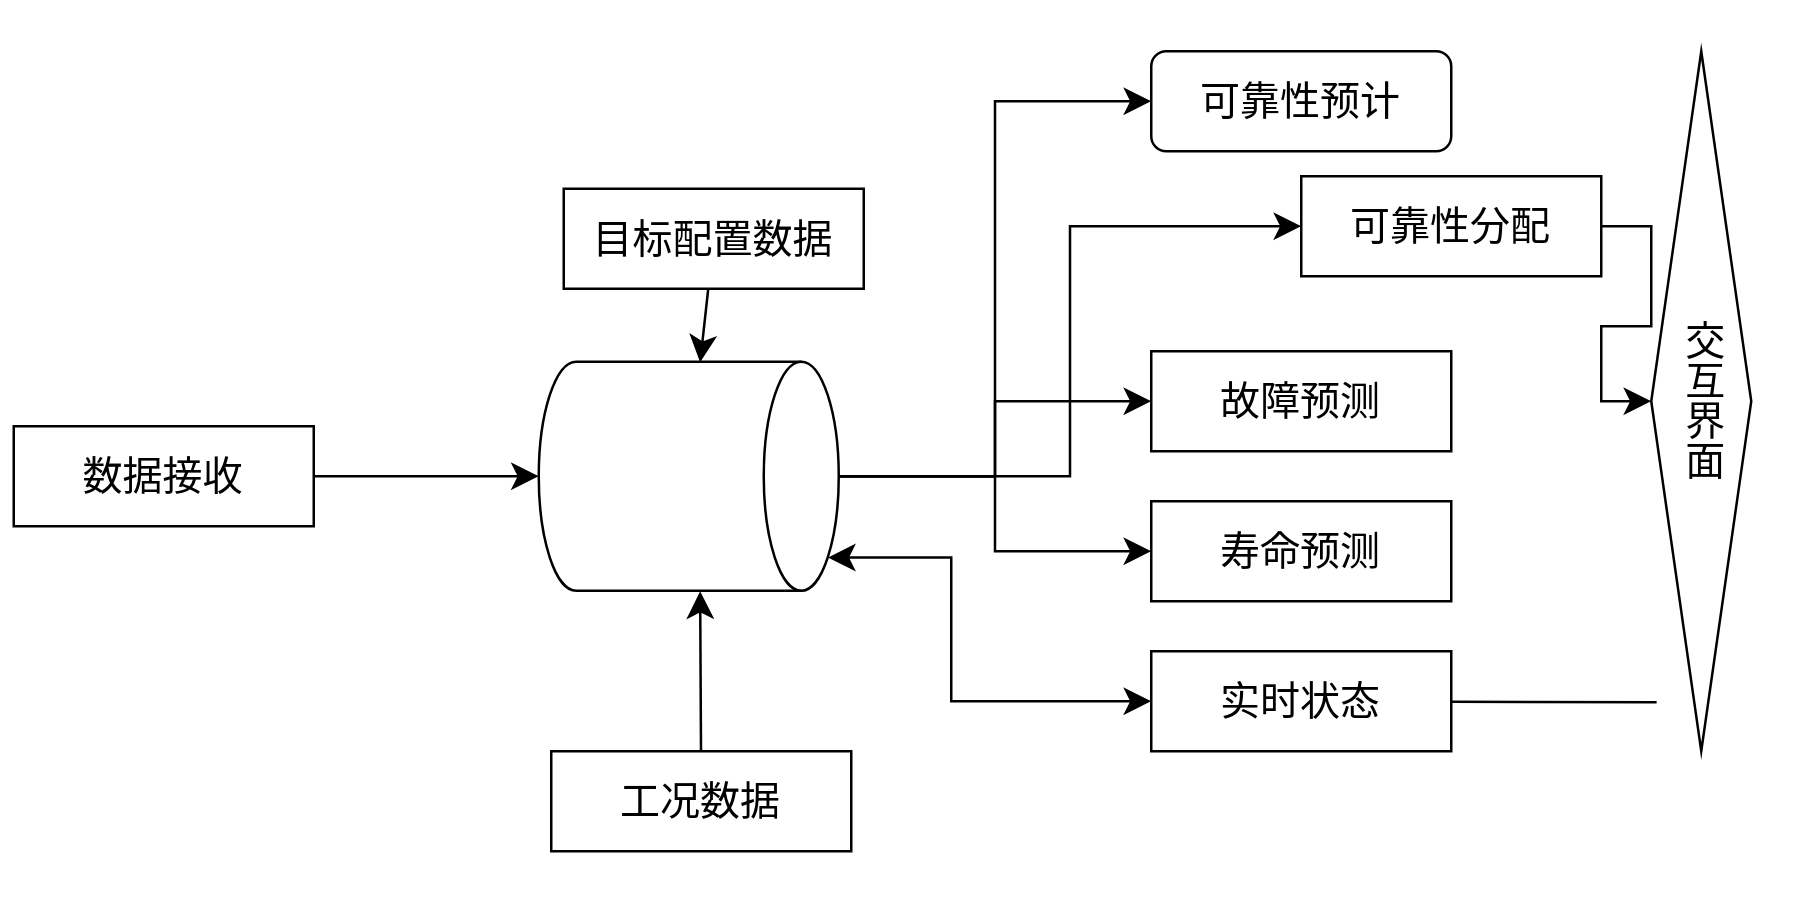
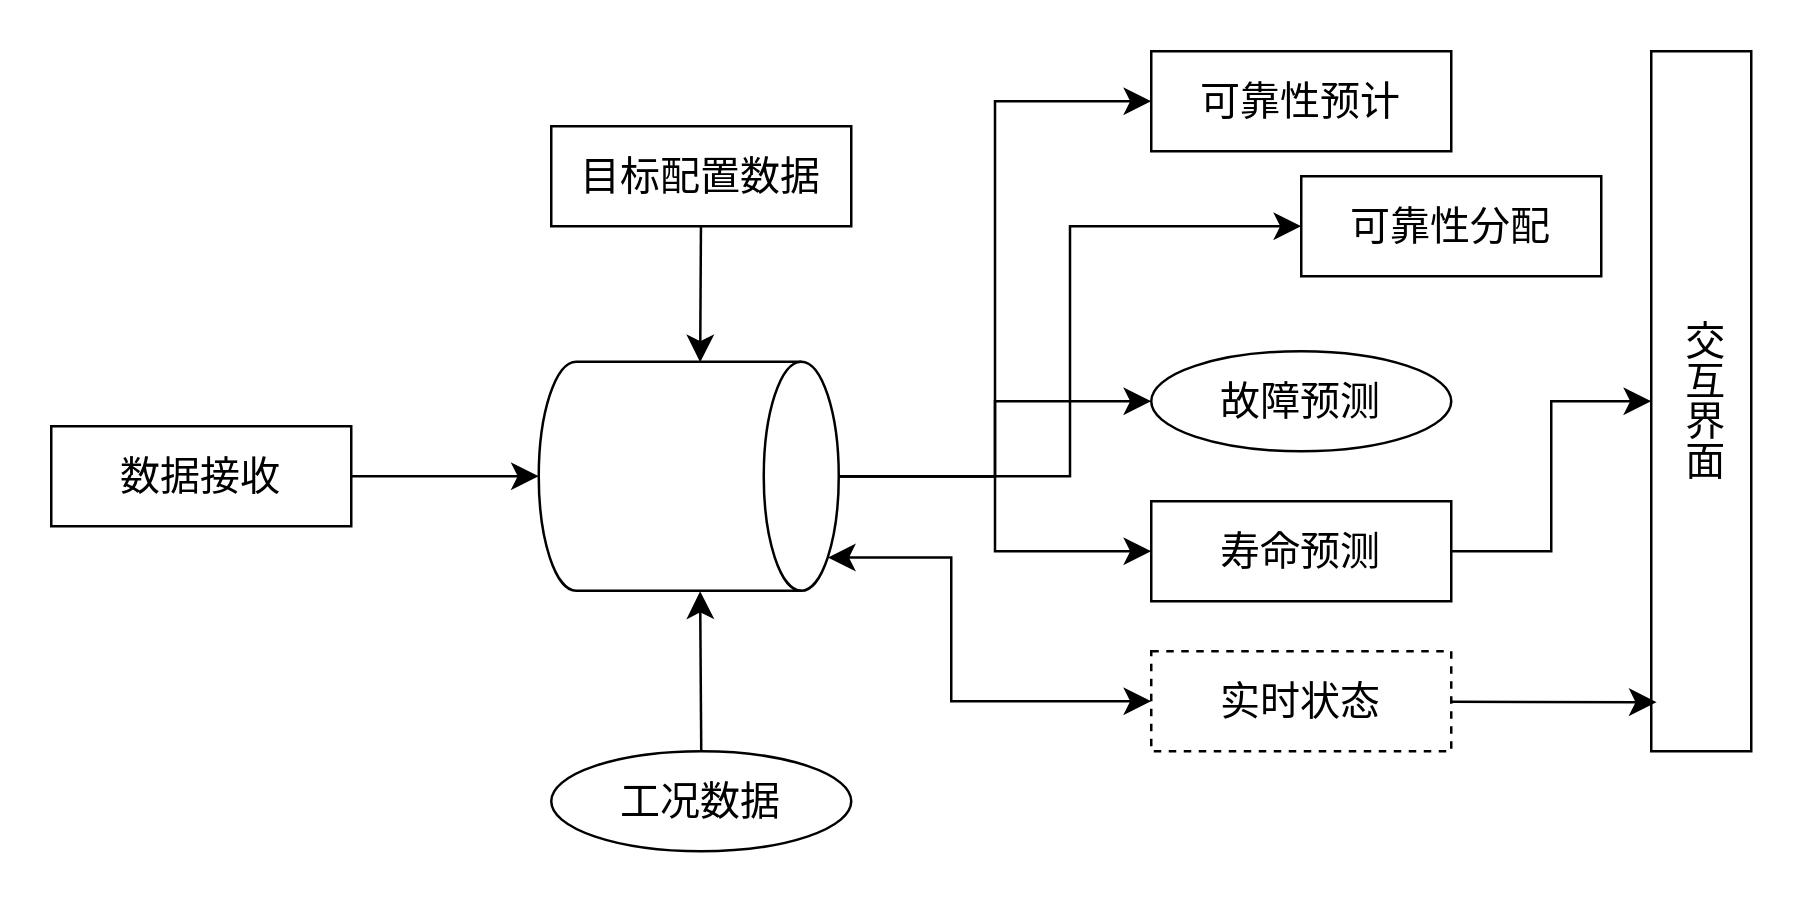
  <mxCell id="0" />
  <mxCell id="1" parent="0" />
- <mxCell id="2" value="数据接收" style="rounded=0;whiteSpace=wrap;html=1;fontSize=16;" vertex="1" parent="1"><mxGeometry x="5" y="170" width="120" height="40" as="geometry" /></mxCell>
- <mxCell id="3" value="目标配置数据" style="rounded=0;whiteSpace=wrap;html=1;fontSize=16;" vertex="1" parent="1"><mxGeometry x="225" y="75" width="120" height="40" as="geometry" /></mxCell>
- <mxCell id="4" value="工况数据" style="rounded=0;whiteSpace=wrap;html=1;fontSize=16;" vertex="1" parent="1"><mxGeometry x="220" y="300" width="120" height="40" as="geometry" /></mxCell>
+ <mxCell id="2" value="数据接收" style="rounded=0;whiteSpace=wrap;html=1;fontSize=16;" vertex="1" parent="1"><mxGeometry x="20" y="170" width="120" height="40" as="geometry" /></mxCell>
+ <mxCell id="3" value="目标配置数据" style="rounded=0;whiteSpace=wrap;html=1;fontSize=16;" vertex="1" parent="1"><mxGeometry x="220" y="50" width="120" height="40" as="geometry" /></mxCell>
+ <mxCell id="4" value="工况数据" style="ellipse;whiteSpace=wrap;html=1;fontSize=16;" vertex="1" parent="1"><mxGeometry x="220" y="300" width="120" height="40" as="geometry" /></mxCell>
  <mxCell id="5" value="" style="group;fontSize=16;" vertex="1" connectable="0" parent="1"><mxGeometry x="220" y="140" width="110" height="100" as="geometry" /></mxCell>
  <mxCell id="6" value="" style="shape=cylinder3;whiteSpace=wrap;html=1;boundedLbl=1;backgroundOutline=1;size=15;rotation=90;fontSize=16;" vertex="1" parent="5"><mxGeometry x="9.167" y="-10" width="91.667" height="120" as="geometry" /></mxCell>
- <mxCell id="7" value="可靠性预计" style="whiteSpace=wrap;html=1;fontSize=16;rounded=1;" vertex="1" parent="1"><mxGeometry x="460" y="20" width="120" height="40" as="geometry" /></mxCell>
- <mxCell id="8" style="edgeStyle=orthogonalEdgeStyle;rounded=0;orthogonalLoop=1;jettySize=auto;html=1;entryX=0;entryY=0.5;entryDx=0;entryDy=0;fontSize=16;startSize=8;endSize=8;" edge="1" parent="1" source="9" target="14"><mxGeometry relative="1" as="geometry" /></mxCell>
+ <mxCell id="7" value="可靠性预计" style="rounded=0;whiteSpace=wrap;html=1;fontSize=16;" vertex="1" parent="1"><mxGeometry x="460" y="20" width="120" height="40" as="geometry" /></mxCell>
  <mxCell id="9" value="可靠性分配" style="rounded=0;whiteSpace=wrap;html=1;fontSize=16;" vertex="1" parent="1"><mxGeometry x="520" y="70" width="120" height="40" as="geometry" /></mxCell>
- <mxCell id="10" value="故障预测" style="rounded=0;whiteSpace=wrap;html=1;fontSize=16;" vertex="1" parent="1"><mxGeometry x="460" y="140" width="120" height="40" as="geometry" /></mxCell>
+ <mxCell id="10" value="故障预测" style="ellipse;whiteSpace=wrap;html=1;fontSize=16;" vertex="1" parent="1"><mxGeometry x="460" y="140" width="120" height="40" as="geometry" /></mxCell>
+ <mxCell id="11" style="edgeStyle=orthogonalEdgeStyle;rounded=0;orthogonalLoop=1;jettySize=auto;html=1;entryX=0;entryY=0.5;entryDx=0;entryDy=0;fontSize=16;startSize=8;endSize=8;" edge="1" parent="1" source="12" target="14"><mxGeometry relative="1" as="geometry" /></mxCell>
  <mxCell id="12" value="寿命预测" style="rounded=0;whiteSpace=wrap;html=1;fontSize=16;" vertex="1" parent="1"><mxGeometry x="460" y="200" width="120" height="40" as="geometry" /></mxCell>
- <mxCell id="13" value="实时状态" style="rounded=0;whiteSpace=wrap;html=1;fontSize=16;" vertex="1" parent="1"><mxGeometry x="460" y="260" width="120" height="40" as="geometry" /></mxCell>
- <mxCell id="14" value="交互界面" style="rhombus;whiteSpace=wrap;html=1;textDirection=vertical-lr;fontSize=16;" vertex="1" parent="1"><mxGeometry x="660" y="20" width="40" height="280" as="geometry" /></mxCell>
+ <mxCell id="13" value="实时状态" style="rounded=0;whiteSpace=wrap;html=1;fontSize=16;dashed=1;" vertex="1" parent="1"><mxGeometry x="460" y="260" width="120" height="40" as="geometry" /></mxCell>
+ <mxCell id="14" value="交互界面" style="rounded=0;whiteSpace=wrap;html=1;textDirection=vertical-lr;fontSize=16;" vertex="1" parent="1"><mxGeometry x="660" y="20" width="40" height="280" as="geometry" /></mxCell>
  <mxCell id="15" style="edgeStyle=none;curved=1;rounded=0;orthogonalLoop=1;jettySize=auto;html=1;entryX=0.5;entryY=1;entryDx=0;entryDy=0;entryPerimeter=0;fontSize=16;startSize=8;endSize=8;" edge="1" parent="1" source="2" target="6"><mxGeometry relative="1" as="geometry" /></mxCell>
  <mxCell id="16" style="edgeStyle=none;curved=1;rounded=0;orthogonalLoop=1;jettySize=auto;html=1;entryX=0.003;entryY=0.462;entryDx=0;entryDy=0;entryPerimeter=0;fontSize=16;startSize=8;endSize=8;" edge="1" parent="1" source="3" target="6"><mxGeometry relative="1" as="geometry" /></mxCell>
  <mxCell id="17" style="edgeStyle=none;curved=1;rounded=0;orthogonalLoop=1;jettySize=auto;html=1;entryX=1.002;entryY=0.462;entryDx=0;entryDy=0;entryPerimeter=0;fontSize=16;startSize=8;endSize=8;" edge="1" parent="1" source="4" target="6"><mxGeometry relative="1" as="geometry" /></mxCell>
  <mxCell id="18" style="edgeStyle=orthogonalEdgeStyle;rounded=0;orthogonalLoop=1;jettySize=auto;html=1;entryX=0;entryY=0.5;entryDx=0;entryDy=0;fontSize=16;startSize=8;endSize=8;" edge="1" parent="1" source="6" target="7"><mxGeometry relative="1" as="geometry" /></mxCell>
  <mxCell id="19" style="edgeStyle=orthogonalEdgeStyle;rounded=0;orthogonalLoop=1;jettySize=auto;html=1;entryX=0;entryY=0.5;entryDx=0;entryDy=0;fontSize=16;startSize=8;endSize=8;" edge="1" parent="1" source="6" target="9"><mxGeometry relative="1" as="geometry" /></mxCell>
  <mxCell id="20" style="edgeStyle=orthogonalEdgeStyle;rounded=0;orthogonalLoop=1;jettySize=auto;html=1;entryX=0;entryY=0.5;entryDx=0;entryDy=0;fontSize=16;startSize=8;endSize=8;" edge="1" parent="1" source="6" target="10"><mxGeometry relative="1" as="geometry" /></mxCell>
  <mxCell id="21" style="edgeStyle=orthogonalEdgeStyle;rounded=0;orthogonalLoop=1;jettySize=auto;html=1;entryX=0;entryY=0.5;entryDx=0;entryDy=0;fontSize=16;startSize=8;endSize=8;" edge="1" parent="1" source="6" target="12"><mxGeometry relative="1" as="geometry" /></mxCell>
  <mxCell id="22" value="" style="endArrow=classic;startArrow=classic;html=1;rounded=0;fontSize=16;startSize=8;endSize=8;entryX=0;entryY=0.5;entryDx=0;entryDy=0;exitX=0.855;exitY=0;exitDx=0;exitDy=4.35;exitPerimeter=0;edgeStyle=orthogonalEdgeStyle;" edge="1" parent="1" source="6" target="13"><mxGeometry width="50" height="50" relative="1" as="geometry"><mxPoint x="390" y="310" as="sourcePoint" /><mxPoint x="440" y="260" as="targetPoint" /><Array as="points"><mxPoint x="380" y="223" /><mxPoint x="380" y="280" /></Array></mxGeometry></mxCell>
- <mxCell id="23" style="edgeStyle=none;curved=1;rounded=0;orthogonalLoop=1;jettySize=auto;html=1;entryX=0.054;entryY=0.93;entryDx=0;entryDy=0;entryPerimeter=0;fontSize=16;startSize=8;endSize=8;endArrow=none;" edge="1" parent="1" source="13" target="14"><mxGeometry relative="1" as="geometry" /></mxCell>
+ <mxCell id="23" style="edgeStyle=none;curved=1;rounded=0;orthogonalLoop=1;jettySize=auto;html=1;entryX=0.054;entryY=0.93;entryDx=0;entryDy=0;entryPerimeter=0;fontSize=16;startSize=8;endSize=8;" edge="1" parent="1" source="13" target="14"><mxGeometry relative="1" as="geometry" /></mxCell>
